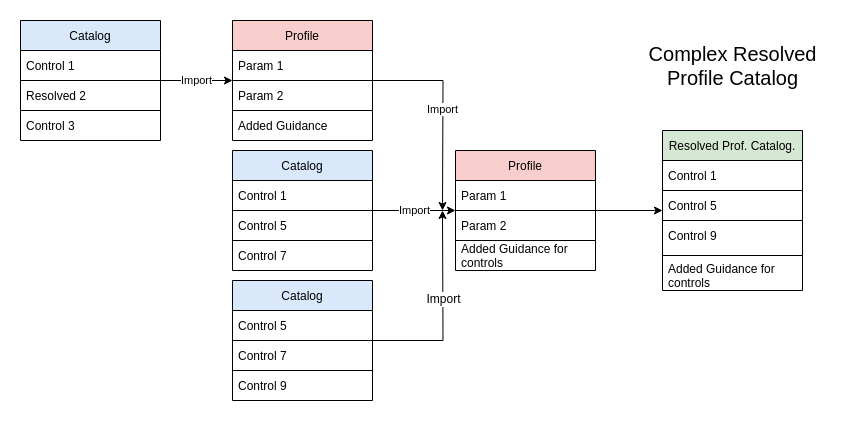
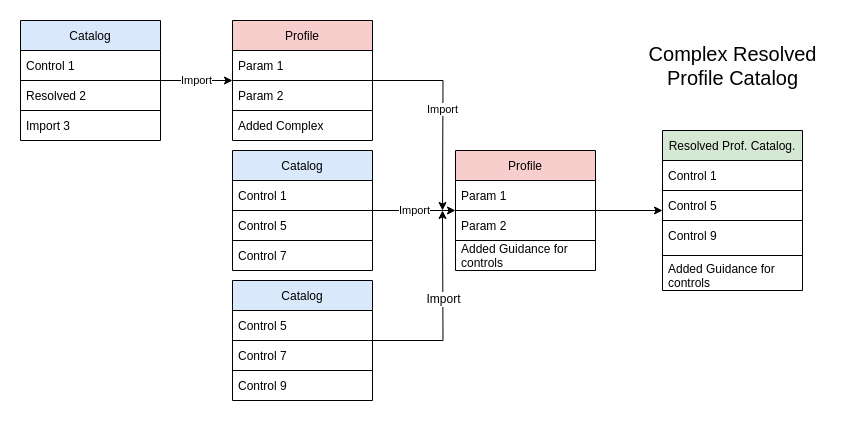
  <mxCell id="0" />
  <mxCell id="1" parent="0" />
  <mxCell id="2" value="Import" style="edgeStyle=orthogonalEdgeStyle;rounded=0;orthogonalLoop=1;jettySize=auto;html=1;" edge="1" parent="1" source="3" target="8"><mxGeometry relative="1" as="geometry" /></mxCell>
  <mxCell id="3" value="Catalog" style="swimlane;fontStyle=0;childLayout=stackLayout;horizontal=1;startSize=30;horizontalStack=0;resizeParent=1;resizeParentMax=0;resizeLast=0;collapsible=1;marginBottom=0;fillColor=#dae8fc;strokeColor=default;" vertex="1" parent="1"><mxGeometry x="232" y="150" width="140" height="120" as="geometry" /></mxCell>
  <mxCell id="4" value="Control 1" style="text;strokeColor=default;fillColor=none;align=left;verticalAlign=middle;spacingLeft=4;spacingRight=4;overflow=hidden;points=[[0,0.5],[1,0.5]];portConstraint=eastwest;rotatable=0;" vertex="1" parent="3"><mxGeometry y="30" width="140" height="30" as="geometry" /></mxCell>
  <mxCell id="5" value="Control 5" style="text;strokeColor=default;fillColor=none;align=left;verticalAlign=middle;spacingLeft=4;spacingRight=4;overflow=hidden;points=[[0,0.5],[1,0.5]];portConstraint=eastwest;rotatable=0;" vertex="1" parent="3"><mxGeometry y="60" width="140" height="30" as="geometry" /></mxCell>
  <mxCell id="6" value="Control 7" style="text;strokeColor=none;fillColor=none;align=left;verticalAlign=middle;spacingLeft=4;spacingRight=4;overflow=hidden;points=[[0,0.5],[1,0.5]];portConstraint=eastwest;rotatable=0;" vertex="1" parent="3"><mxGeometry y="90" width="140" height="30" as="geometry" /></mxCell>
  <mxCell id="7" style="edgeStyle=orthogonalEdgeStyle;rounded=0;orthogonalLoop=1;jettySize=auto;html=1;" edge="1" parent="1" source="8" target="12"><mxGeometry relative="1" as="geometry" /></mxCell>
  <mxCell id="8" value="Profile" style="swimlane;fontStyle=0;childLayout=stackLayout;horizontal=1;startSize=30;horizontalStack=0;resizeParent=1;resizeParentMax=0;resizeLast=0;collapsible=1;marginBottom=0;strokeColor=#000000;fillColor=#f8cecc;" vertex="1" parent="1"><mxGeometry x="455" y="150" width="140" height="120" as="geometry" /></mxCell>
  <mxCell id="9" value="Param 1" style="text;strokeColor=none;fillColor=none;align=left;verticalAlign=middle;spacingLeft=4;spacingRight=4;overflow=hidden;points=[[0,0.5],[1,0.5]];portConstraint=eastwest;rotatable=0;" vertex="1" parent="8"><mxGeometry y="30" width="140" height="30" as="geometry" /></mxCell>
  <mxCell id="10" value="Param 2" style="text;strokeColor=default;fillColor=none;align=left;verticalAlign=middle;spacingLeft=4;spacingRight=4;overflow=hidden;points=[[0,0.5],[1,0.5]];portConstraint=eastwest;rotatable=0;" vertex="1" parent="8"><mxGeometry y="60" width="140" height="30" as="geometry" /></mxCell>
  <mxCell id="11" value="Added Guidance for&#10;controls" style="text;strokeColor=none;fillColor=none;align=left;verticalAlign=middle;spacingLeft=4;spacingRight=4;overflow=hidden;points=[[0,0.5],[1,0.5]];portConstraint=eastwest;rotatable=0;" vertex="1" parent="8"><mxGeometry y="90" width="140" height="30" as="geometry" /></mxCell>
  <mxCell id="12" value="Resolved Prof. Catalog." style="swimlane;fontStyle=0;childLayout=stackLayout;horizontal=1;startSize=30;horizontalStack=0;resizeParent=1;resizeParentMax=0;resizeLast=0;collapsible=1;marginBottom=0;strokeColor=#000000;fillColor=#d5e8d4;" vertex="1" parent="1"><mxGeometry x="662" y="130" width="140" height="160" as="geometry" /></mxCell>
  <mxCell id="13" value="Control 1" style="text;strokeColor=none;fillColor=none;align=left;verticalAlign=middle;spacingLeft=4;spacingRight=4;overflow=hidden;points=[[0,0.5],[1,0.5]];portConstraint=eastwest;rotatable=0;" vertex="1" parent="12"><mxGeometry y="30" width="140" height="30" as="geometry" /></mxCell>
  <mxCell id="14" value="Control 5" style="text;strokeColor=default;fillColor=none;align=left;verticalAlign=middle;spacingLeft=4;spacingRight=4;overflow=hidden;points=[[0,0.5],[1,0.5]];portConstraint=eastwest;rotatable=0;" vertex="1" parent="12"><mxGeometry y="60" width="140" height="30" as="geometry" /></mxCell>
  <mxCell id="15" value="Control 9" style="text;strokeColor=none;fillColor=none;align=left;verticalAlign=middle;spacingLeft=4;spacingRight=4;overflow=hidden;points=[[0,0.5],[1,0.5]];portConstraint=eastwest;rotatable=0;" vertex="1" parent="12"><mxGeometry y="90" width="140" height="30" as="geometry" /></mxCell>
  <mxCell id="16" value="" style="line;strokeWidth=1;html=1;fontSize=20;" vertex="1" parent="12"><mxGeometry y="120" width="140" height="10" as="geometry" /></mxCell>
  <mxCell id="17" value="Added Guidance for&#10;controls" style="text;strokeColor=none;fillColor=none;align=left;verticalAlign=middle;spacingLeft=4;spacingRight=4;overflow=hidden;points=[[0,0.5],[1,0.5]];portConstraint=eastwest;rotatable=0;" vertex="1" parent="12"><mxGeometry y="130" width="140" height="30" as="geometry" /></mxCell>
  <mxCell id="18" style="edgeStyle=orthogonalEdgeStyle;rounded=0;orthogonalLoop=1;jettySize=auto;html=1;" edge="1" parent="1" source="20"><mxGeometry relative="1" as="geometry"><mxPoint x="442" y="210" as="targetPoint" /></mxGeometry></mxCell>
  <mxCell id="19" value="Import" style="edgeLabel;html=1;align=center;verticalAlign=middle;resizable=0;points=[];fontSize=12;" vertex="1" connectable="0" parent="18"><mxGeometry x="0.114" relative="1" as="geometry"><mxPoint as="offset" /></mxGeometry></mxCell>
  <mxCell id="20" value="Catalog" style="swimlane;fontStyle=0;childLayout=stackLayout;horizontal=1;startSize=30;horizontalStack=0;resizeParent=1;resizeParentMax=0;resizeLast=0;collapsible=1;marginBottom=0;fillColor=#dae8fc;strokeColor=#000000;" vertex="1" parent="1"><mxGeometry x="232" y="280" width="140" height="120" as="geometry" /></mxCell>
  <mxCell id="21" value="Control 5" style="text;strokeColor=none;fillColor=none;align=left;verticalAlign=middle;spacingLeft=4;spacingRight=4;overflow=hidden;points=[[0,0.5],[1,0.5]];portConstraint=eastwest;rotatable=0;" vertex="1" parent="20"><mxGeometry y="30" width="140" height="30" as="geometry" /></mxCell>
  <mxCell id="22" value="Control 7" style="text;strokeColor=default;fillColor=none;align=left;verticalAlign=middle;spacingLeft=4;spacingRight=4;overflow=hidden;points=[[0,0.5],[1,0.5]];portConstraint=eastwest;rotatable=0;" vertex="1" parent="20"><mxGeometry y="60" width="140" height="30" as="geometry" /></mxCell>
  <mxCell id="23" value="Control 9" style="text;strokeColor=none;fillColor=none;align=left;verticalAlign=middle;spacingLeft=4;spacingRight=4;overflow=hidden;points=[[0,0.5],[1,0.5]];portConstraint=eastwest;rotatable=0;" vertex="1" parent="20"><mxGeometry y="90" width="140" height="30" as="geometry" /></mxCell>
  <mxCell id="24" value="Import" style="edgeStyle=orthogonalEdgeStyle;rounded=0;orthogonalLoop=1;jettySize=auto;html=1;" edge="1" parent="1" source="25" target="30"><mxGeometry relative="1" as="geometry" /></mxCell>
  <mxCell id="25" value="Catalog" style="swimlane;fontStyle=0;childLayout=stackLayout;horizontal=1;startSize=30;horizontalStack=0;resizeParent=1;resizeParentMax=0;resizeLast=0;collapsible=1;marginBottom=0;fillColor=#dae8fc;strokeColor=#000000;" vertex="1" parent="1"><mxGeometry x="20" y="20" width="140" height="120" as="geometry" /></mxCell>
  <mxCell id="26" value="Control 1" style="text;strokeColor=none;fillColor=none;align=left;verticalAlign=middle;spacingLeft=4;spacingRight=4;overflow=hidden;points=[[0,0.5],[1,0.5]];portConstraint=eastwest;rotatable=0;" vertex="1" parent="25"><mxGeometry y="30" width="140" height="30" as="geometry" /></mxCell>
  <mxCell id="27" value="Resolved 2" style="text;strokeColor=default;fillColor=none;align=left;verticalAlign=middle;spacingLeft=4;spacingRight=4;overflow=hidden;points=[[0,0.5],[1,0.5]];portConstraint=eastwest;rotatable=0;" vertex="1" parent="25"><mxGeometry y="60" width="140" height="30" as="geometry" /></mxCell>
- <mxCell id="28" value="Control 3" style="text;strokeColor=none;fillColor=none;align=left;verticalAlign=middle;spacingLeft=4;spacingRight=4;overflow=hidden;points=[[0,0.5],[1,0.5]];portConstraint=eastwest;rotatable=0;" vertex="1" parent="25"><mxGeometry y="90" width="140" height="30" as="geometry" /></mxCell>
+ <mxCell id="28" value="Import 3" style="text;strokeColor=none;fillColor=none;align=left;verticalAlign=middle;spacingLeft=4;spacingRight=4;overflow=hidden;points=[[0,0.5],[1,0.5]];portConstraint=eastwest;rotatable=0;" vertex="1" parent="25"><mxGeometry y="90" width="140" height="30" as="geometry" /></mxCell>
  <mxCell id="29" value="Import" style="edgeStyle=orthogonalEdgeStyle;rounded=0;orthogonalLoop=1;jettySize=auto;html=1;" edge="1" parent="1" source="30"><mxGeometry relative="1" as="geometry"><mxPoint x="442" y="210" as="targetPoint" /></mxGeometry></mxCell>
  <mxCell id="30" value="Profile" style="swimlane;fontStyle=0;childLayout=stackLayout;horizontal=1;startSize=30;horizontalStack=0;resizeParent=1;resizeParentMax=0;resizeLast=0;collapsible=1;marginBottom=0;strokeColor=#000000;fillColor=#f8cecc;" vertex="1" parent="1"><mxGeometry x="232" y="20" width="140" height="120" as="geometry" /></mxCell>
  <mxCell id="31" value="Param 1" style="text;strokeColor=none;fillColor=none;align=left;verticalAlign=middle;spacingLeft=4;spacingRight=4;overflow=hidden;points=[[0,0.5],[1,0.5]];portConstraint=eastwest;rotatable=0;" vertex="1" parent="30"><mxGeometry y="30" width="140" height="30" as="geometry" /></mxCell>
  <mxCell id="32" value="Param 2" style="text;strokeColor=default;fillColor=none;align=left;verticalAlign=middle;spacingLeft=4;spacingRight=4;overflow=hidden;points=[[0,0.5],[1,0.5]];portConstraint=eastwest;rotatable=0;" vertex="1" parent="30"><mxGeometry y="60" width="140" height="30" as="geometry" /></mxCell>
- <mxCell id="33" value="Added Guidance" style="text;strokeColor=none;fillColor=none;align=left;verticalAlign=middle;spacingLeft=4;spacingRight=4;overflow=hidden;points=[[0,0.5],[1,0.5]];portConstraint=eastwest;rotatable=0;" vertex="1" parent="30"><mxGeometry y="90" width="140" height="30" as="geometry" /></mxCell>
+ <mxCell id="33" value="Added Complex" style="text;strokeColor=none;fillColor=none;align=left;verticalAlign=middle;spacingLeft=4;spacingRight=4;overflow=hidden;points=[[0,0.5],[1,0.5]];portConstraint=eastwest;rotatable=0;" vertex="1" parent="30"><mxGeometry y="90" width="140" height="30" as="geometry" /></mxCell>
  <mxCell id="34" value="Complex Resolved&lt;br&gt;Profile Catalog" style="text;html=1;align=center;verticalAlign=middle;resizable=0;points=[];autosize=1;strokeColor=none;fillColor=none;fontSize=20;" vertex="1" parent="1"><mxGeometry x="642" y="40" width="180" height="50" as="geometry" /></mxCell>
